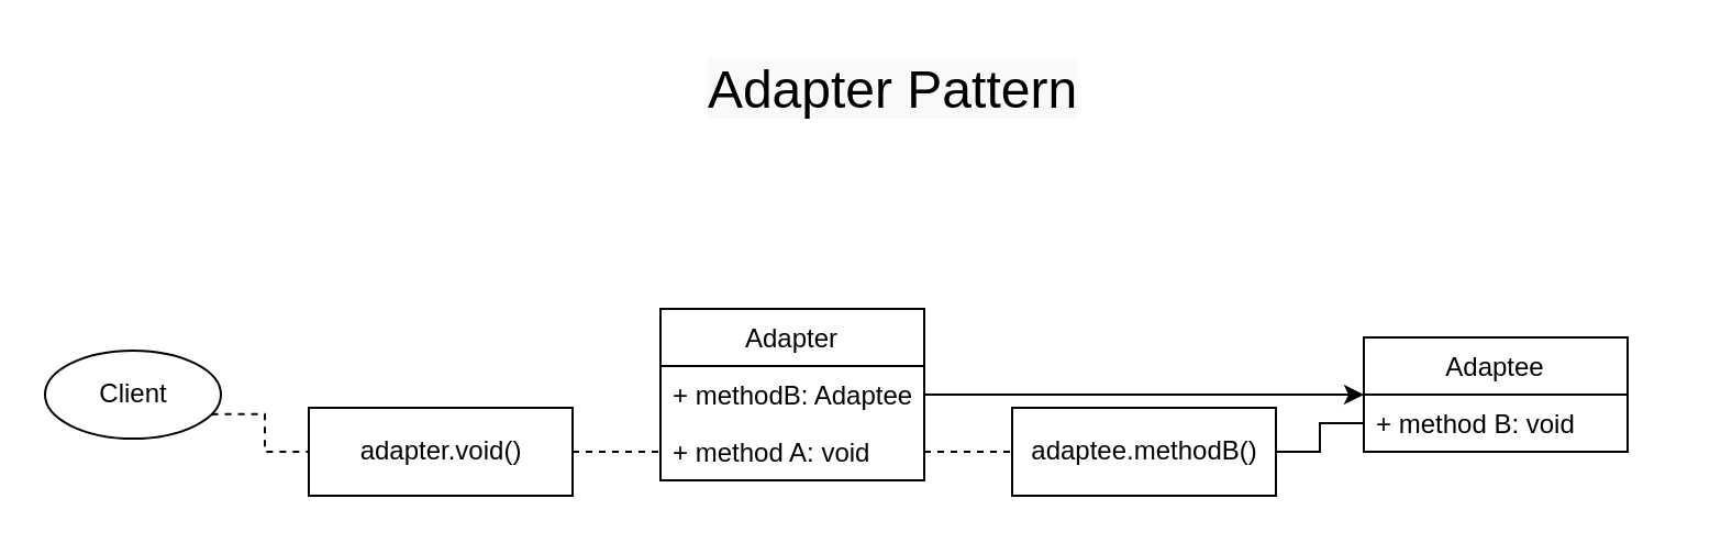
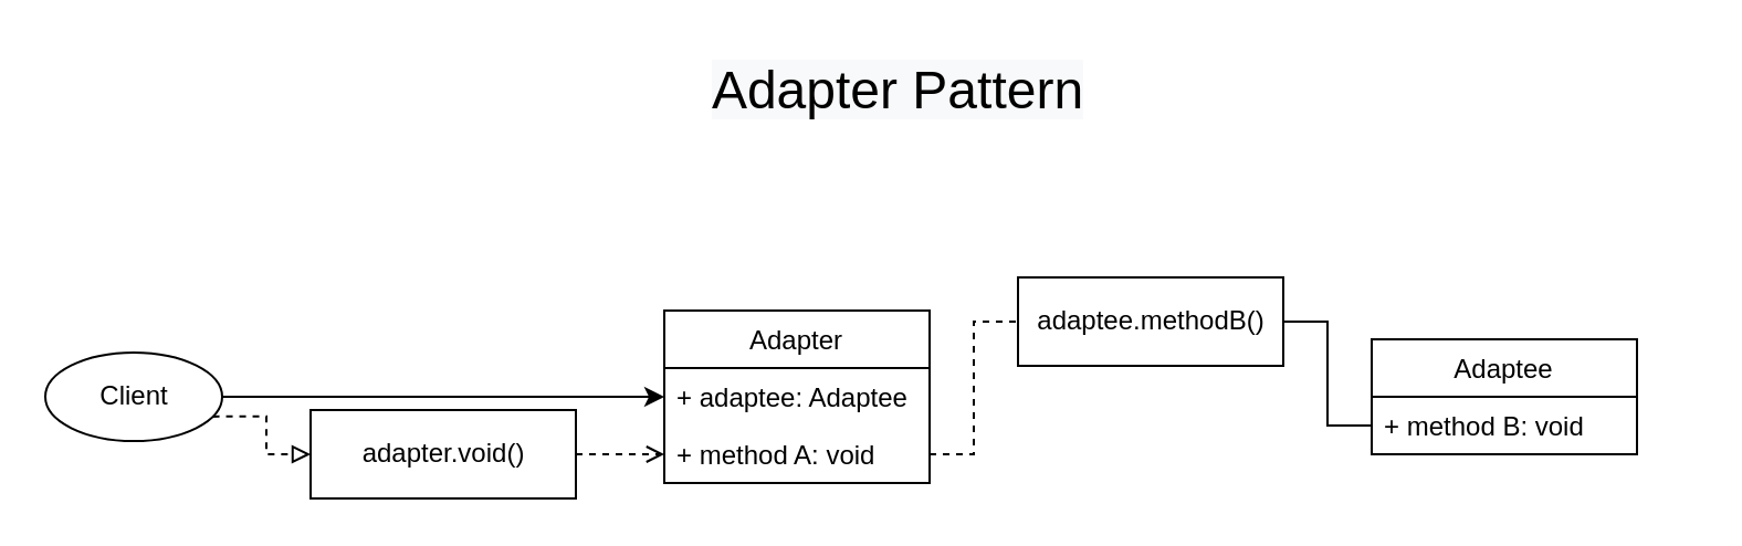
  <mxCell id="0" />
  <mxCell id="1" parent="0" />
  <mxCell id="2" value="&lt;span style=&quot;color: rgb(0, 0, 0); font-family: helvetica; font-size: 24px; font-style: normal; font-weight: 400; letter-spacing: normal; text-indent: 0px; text-transform: none; word-spacing: 0px; background-color: rgb(248, 249, 250); display: inline; float: none;&quot;&gt;Adapter Pattern&lt;/span&gt;" style="text;whiteSpace=wrap;html=1;align=center;fontSize=24;" vertex="1" parent="1"><mxGeometry x="46" y="20" width="720" height="30" as="geometry" /></mxCell>
  <mxCell id="3" value="Adapter" style="swimlane;fontStyle=0;childLayout=stackLayout;horizontal=1;startSize=26;fillColor=none;horizontalStack=0;resizeParent=1;resizeParentMax=0;resizeLast=0;collapsible=1;marginBottom=0;fontSize=12;align=center;" vertex="1" parent="1"><mxGeometry x="300" y="140" width="120" height="78" as="geometry" /></mxCell>
- <mxCell id="4" value="+ methodB: Adaptee" style="text;strokeColor=none;fillColor=none;align=left;verticalAlign=top;spacingLeft=4;spacingRight=4;overflow=hidden;rotatable=0;points=[[0,0.5],[1,0.5]];portConstraint=eastwest;fontSize=12;" vertex="1" parent="3"><mxGeometry y="26" width="120" height="26" as="geometry" /></mxCell>
+ <mxCell id="4" value="+ adaptee: Adaptee" style="text;strokeColor=none;fillColor=none;align=left;verticalAlign=top;spacingLeft=4;spacingRight=4;overflow=hidden;rotatable=0;points=[[0,0.5],[1,0.5]];portConstraint=eastwest;fontSize=12;" vertex="1" parent="3"><mxGeometry y="26" width="120" height="26" as="geometry" /></mxCell>
  <mxCell id="5" value="+ method A: void" style="text;strokeColor=none;fillColor=none;align=left;verticalAlign=top;spacingLeft=4;spacingRight=4;overflow=hidden;rotatable=0;points=[[0,0.5],[1,0.5]];portConstraint=eastwest;" vertex="1" parent="3"><mxGeometry y="52" width="120" height="26" as="geometry" /></mxCell>
- <mxCell id="7" style="edgeStyle=orthogonalEdgeStyle;rounded=0;orthogonalLoop=1;jettySize=auto;html=1;dashed=1;fontSize=12;endArrow=none;endFill=0;exitX=1;exitY=0.75;exitDx=0;exitDy=0;" edge="1" parent="1" source="8" target="15"><mxGeometry relative="1" as="geometry" /></mxCell>
+ <mxCell id="6" style="edgeStyle=orthogonalEdgeStyle;rounded=0;orthogonalLoop=1;jettySize=auto;html=1;exitX=1;exitY=0.5;exitDx=0;exitDy=0;fontSize=12;" edge="1" parent="1" source="8" target="3"><mxGeometry relative="1" as="geometry" /></mxCell>
+ <mxCell id="7" style="edgeStyle=orthogonalEdgeStyle;rounded=0;orthogonalLoop=1;jettySize=auto;html=1;dashed=1;fontSize=12;endArrow=block;endFill=0;exitX=1;exitY=0.75;exitDx=0;exitDy=0;" edge="1" parent="1" source="8" target="15"><mxGeometry relative="1" as="geometry" /></mxCell>
  <mxCell id="8" value="Client" style="ellipse;html=1;fontSize=12;align=center;" vertex="1" parent="1"><mxGeometry x="20" y="159" width="80" height="40" as="geometry" /></mxCell>
  <mxCell id="9" value="Adaptee" style="swimlane;fontStyle=0;childLayout=stackLayout;horizontal=1;startSize=26;fillColor=none;horizontalStack=0;resizeParent=1;resizeParentMax=0;resizeLast=0;collapsible=1;marginBottom=0;fontSize=12;align=center;" vertex="1" parent="1"><mxGeometry x="620" y="153" width="120" height="52" as="geometry" /></mxCell>
  <mxCell id="10" value="+ method B: void" style="text;strokeColor=none;fillColor=none;align=left;verticalAlign=top;spacingLeft=4;spacingRight=4;overflow=hidden;rotatable=0;points=[[0,0.5],[1,0.5]];portConstraint=eastwest;" vertex="1" parent="9"><mxGeometry y="26" width="120" height="26" as="geometry" /></mxCell>
  <mxCell id="11" style="edgeStyle=orthogonalEdgeStyle;rounded=0;orthogonalLoop=1;jettySize=auto;html=1;exitX=1;exitY=0.5;exitDx=0;exitDy=0;entryX=0;entryY=0.5;entryDx=0;entryDy=0;fontSize=12;dashed=0;endArrow=none;endFill=0;" edge="1" parent="1" source="12" target="10"><mxGeometry relative="1" as="geometry" /></mxCell>
- <mxCell id="12" value="adaptee.methodB()" style="html=1;fontSize=12;align=center;" vertex="1" parent="1"><mxGeometry x="460" y="185" width="120" height="40" as="geometry" /></mxCell>
- <mxCell id="13" style="edgeStyle=orthogonalEdgeStyle;rounded=0;orthogonalLoop=1;jettySize=auto;html=1;fontSize=12;" edge="1" parent="1" source="3" target="9"><mxGeometry relative="1" as="geometry" /></mxCell>
- <mxCell id="14" style="edgeStyle=orthogonalEdgeStyle;rounded=0;orthogonalLoop=1;jettySize=auto;html=1;dashed=1;fontSize=12;endArrow=none;endFill=0;" edge="1" parent="1" source="15" target="5"><mxGeometry relative="1" as="geometry" /></mxCell>
+ <mxCell id="12" value="adaptee.methodB()" style="html=1;fontSize=12;align=center;" vertex="1" parent="1"><mxGeometry x="460" y="125" width="120" height="40" as="geometry" /></mxCell>
+ <mxCell id="14" style="edgeStyle=orthogonalEdgeStyle;rounded=0;orthogonalLoop=1;jettySize=auto;html=1;dashed=1;fontSize=12;endArrow=open;endFill=0;" edge="1" parent="1" source="15" target="5"><mxGeometry relative="1" as="geometry" /></mxCell>
  <mxCell id="15" value="adapter.void()" style="html=1;fontSize=12;align=center;" vertex="1" parent="1"><mxGeometry x="140" y="185" width="120" height="40" as="geometry" /></mxCell>
  <mxCell id="16" style="edgeStyle=orthogonalEdgeStyle;rounded=0;orthogonalLoop=1;jettySize=auto;html=1;exitX=1;exitY=0.5;exitDx=0;exitDy=0;entryX=0;entryY=0.5;entryDx=0;entryDy=0;fontSize=12;dashed=1;endArrow=none;endFill=0;" edge="1" parent="1" source="5" target="12"><mxGeometry relative="1" as="geometry" /></mxCell>
